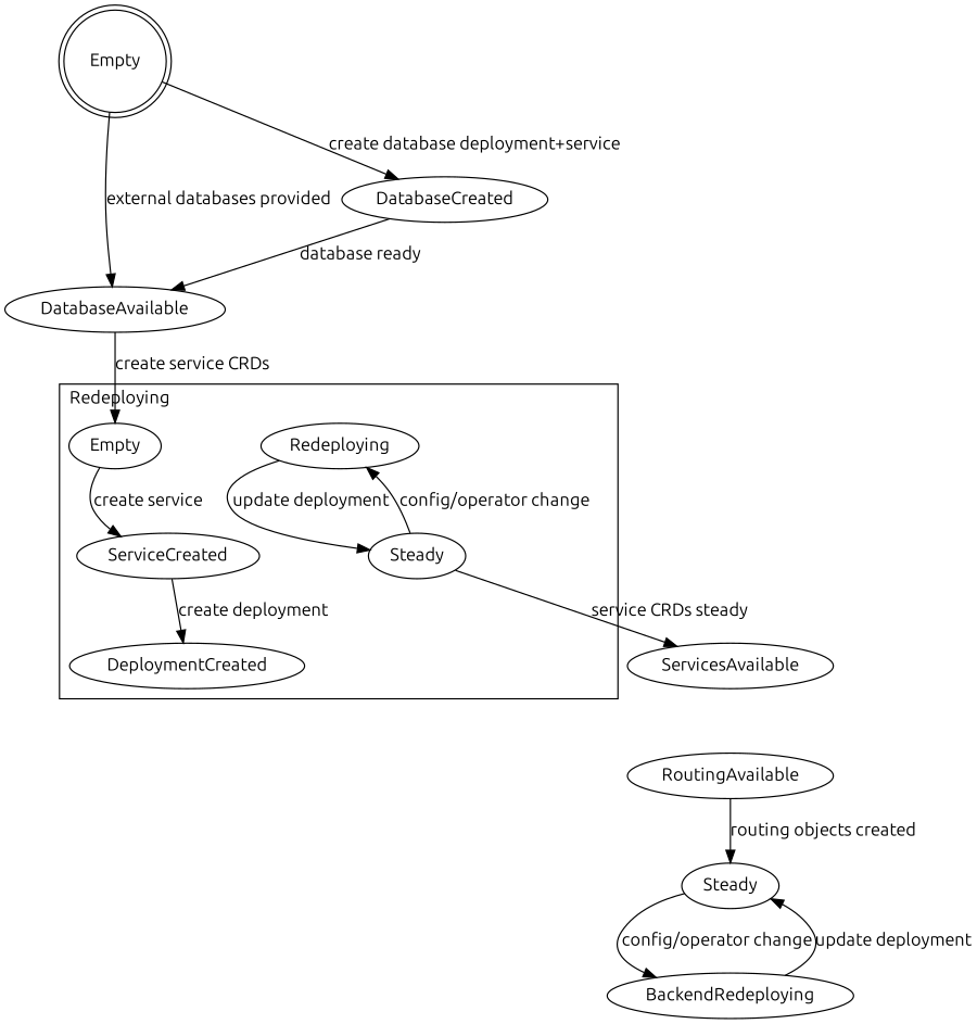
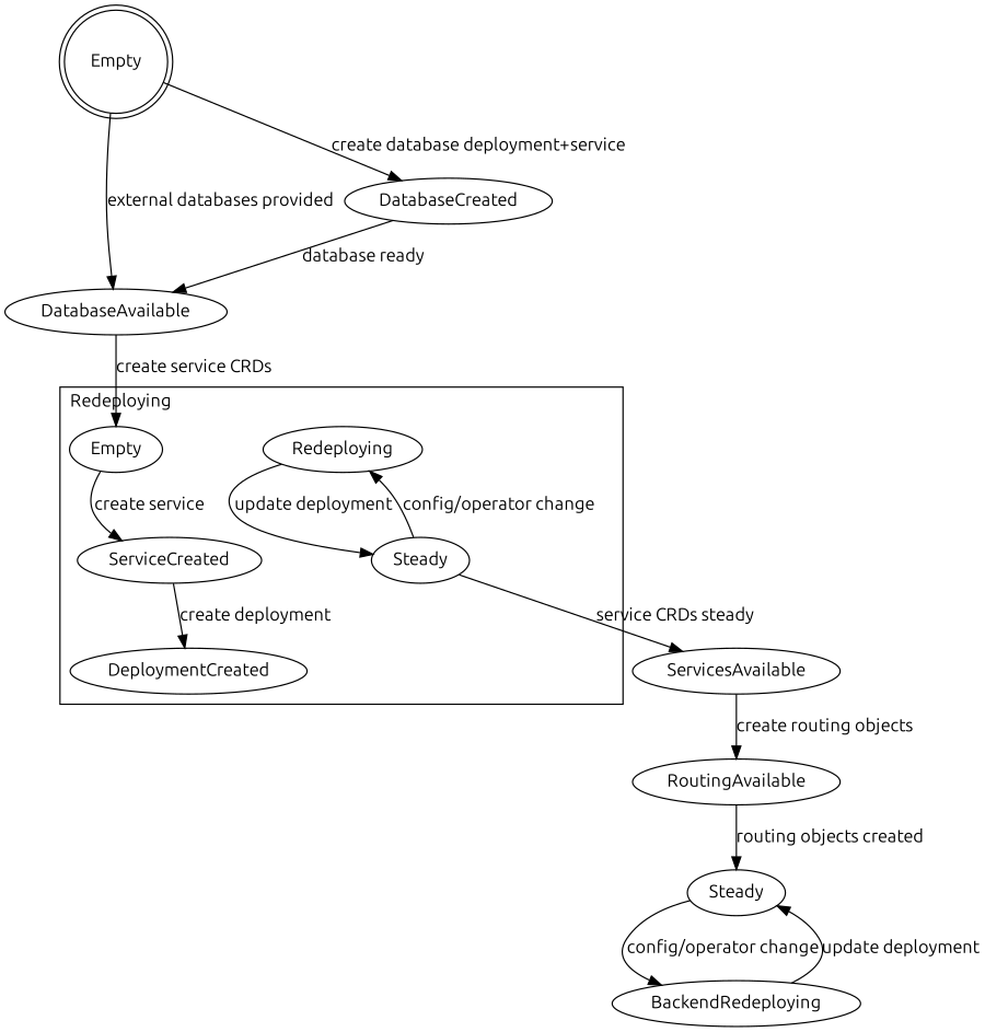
  digraph {
    fontname=Ubuntu
    node [fontname=Ubuntu]
    edge [fontname=Ubuntu]
    n1 [label=Empty]
    n2 [label=ServiceCreated]
    n3 [label=DeploymentCreated]
    n4 [label=Redeploying]
    n5 [label=Steady]
    ServicesAvailable
    Empty [shape=doublecircle]
    DatabaseAvailable
    DatabaseCreated
    RoutingAvailable
    Steady
    BackendRedeploying
    subgraph cluster_1 {
      label=Redeploying
      labeljust=l
      n1
      n2
      n3
      n4
      n5
    }
    n1 -> n2 [label="create service"]
    n2 -> n3 [label="create deployment"]
    n4 -> n5 [label="update deployment"]
    n5 -> n4 [label="config/operator change"]
    n5 -> ServicesAvailable [label="service CRDs steady"]
+   ServicesAvailable -> RoutingAvailable [label="create routing objects"]
    Empty -> DatabaseAvailable [label="external databases provided"]
    Empty -> DatabaseCreated [label="create database deployment+service"]
    DatabaseAvailable -> n1 [label="create service CRDs"]
    DatabaseCreated -> DatabaseAvailable [label="database ready"]
    RoutingAvailable -> Steady [label="routing objects created"]
    Steady -> BackendRedeploying [label="config/operator change"]
    BackendRedeploying -> Steady [label="update deployment"]
  }
